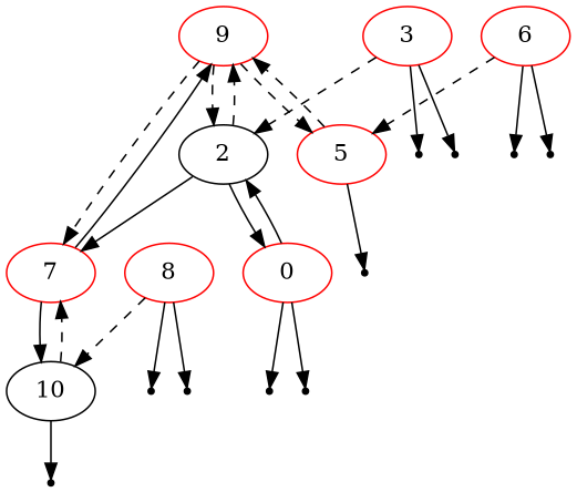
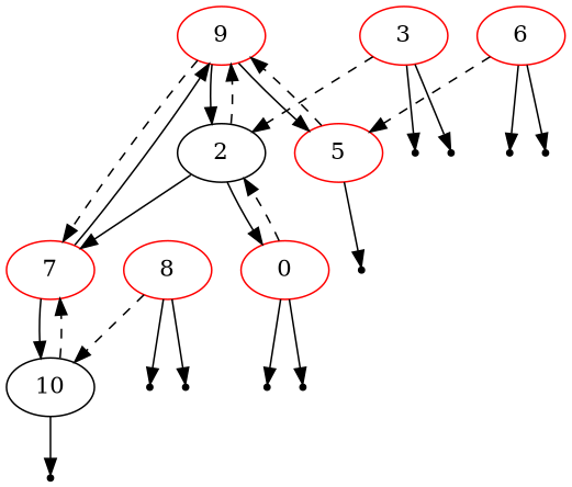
  digraph {
    node [shape=point]
    n1 [color=red label=9 shape=""]
    7 [color=red shape=""]
    2 [shape=""]
    5 [color=red shape=""]
    10 [shape=""]
    null0
    0 [color=red shape=""]
    null3
    8 [color=red shape=""]
    null1
    null2
    null8
    null9
    3 [color=red shape=""]
    null6
    null7
    6 [color=red shape=""]
    null4
    null5
    n1 -> 7 [style=dashed]
-   n1 -> 2 [style=dashed]
-   n1 -> 5 [style=dashed]
+   n1 -> 2
+   n1 -> 5
    7 -> n1
    7 -> 10
    2 -> n1 [style=dashed]
    2 -> 7
    2 -> 0
    5 -> n1 [style=dashed]
    5 -> null3
    10 -> 7 [style=dashed]
    10 -> null0
-   0 -> 2 [style=solid]
+   0 -> 2 [style=dashed]
    0 -> null8
    0 -> null9
    8 -> 10 [style=dashed]
    8 -> null1
    8 -> null2
    3 -> 2 [style=dashed]
    3 -> null6
    3 -> null7
    6 -> 5 [style=dashed]
    6 -> null4
    6 -> null5
  }
